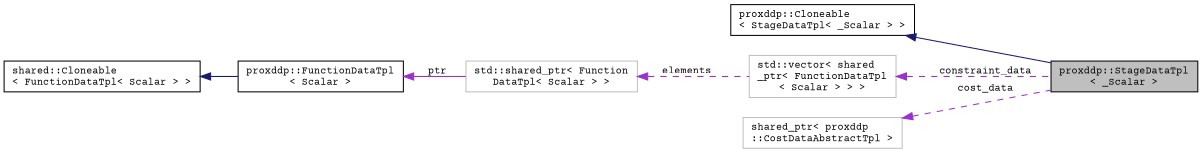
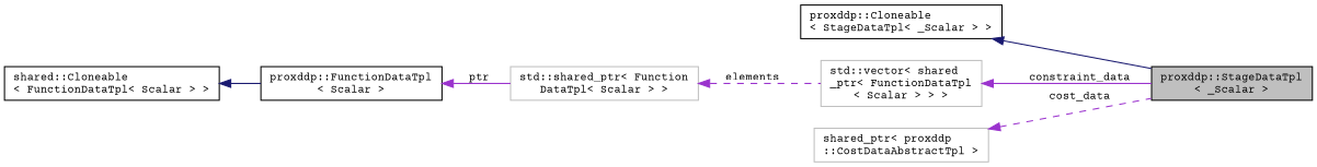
  digraph {
    fontname="Courier Prime"
    rankdir=LR
    node [color=black fontname="Courier Prime" fontsize=10 shape=record]
    edge [color=darkorchid3 dir=back fontname="Courier Prime" fontsize=10 labelfontname=Helvetica labelfontsize=10 style=solid]
    n1 [fillcolor=grey75 fontcolor=black height=0.2 label="proxddp::StageDataTpl\l\< _Scalar \>" style=filled width=0.4]
    n2 [height=0.2 label="proxddp::Cloneable\l\< StageDataTpl\< _Scalar \> \>" width=0.4]
    n3 [color=grey75 height=0.2 label="std::vector\< shared\l_ptr\< FunctionDataTpl\l\< Scalar \> \> \>" width=0.4]
    n4 [color=grey75 height=0.2 label="std::shared_ptr\< Function\lDataTpl\< Scalar \> \>" width=0.4]
    n5 [height=0.2 label="proxddp::FunctionDataTpl\l\< Scalar \>" width=0.4]
    n6 [height=0.2 label="shared::Cloneable\l\< FunctionDataTpl\< Scalar \> \>" width=0.4]
    n7 [color=grey75 height=0.2 label="shared_ptr\< proxddp\l::CostDataAbstractTpl \>" width=0.4]
    n2 -> n1 [color=midnightblue]
-   n3 -> n1 [label=" constraint_data" style=dashed]
+   n3 -> n1 [label=" constraint_data"]
    n4 -> n3 [label=" elements" style=dashed]
    n5 -> n4 [label=" ptr"]
    n6 -> n5 [color=midnightblue]
    n7 -> n1 [label=" cost_data" style=dashed]
  }
